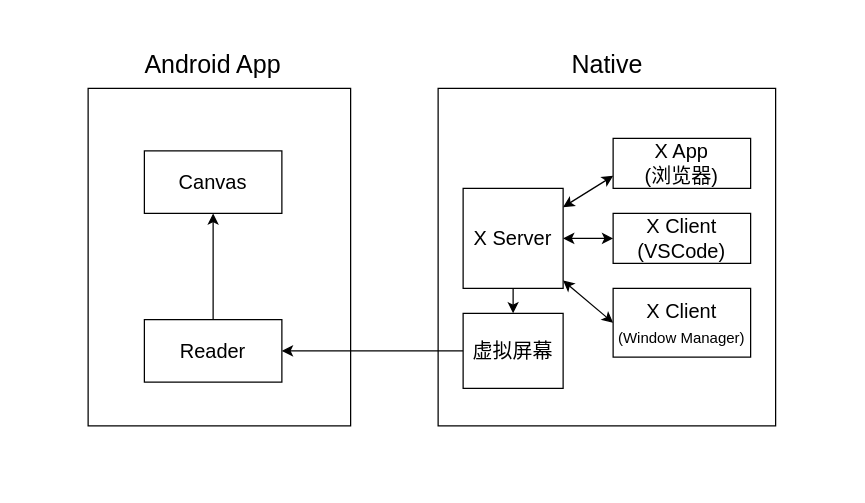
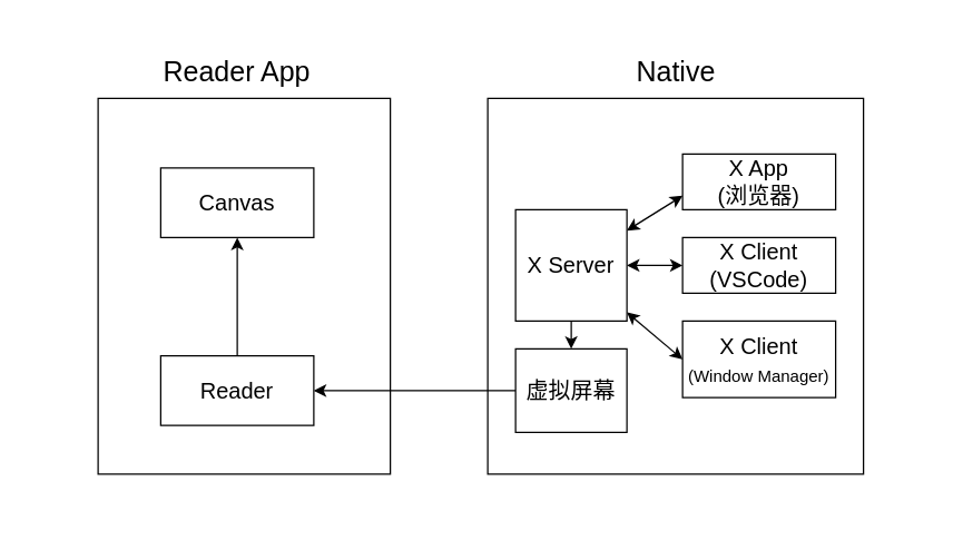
  <mxCell id="0" />
  <mxCell id="1" parent="0" />
  <mxCell id="2" value="" style="rounded=0;whiteSpace=wrap;html=1;fontSize=16;strokeColor=none;" vertex="1" parent="1"><mxGeometry x="20" y="20" width="650" height="360" as="geometry" /></mxCell>
  <mxCell id="3" value="" style="rounded=0;whiteSpace=wrap;html=1;" vertex="1" parent="1"><mxGeometry x="70" y="70" width="210" height="270" as="geometry" /></mxCell>
  <mxCell id="4" value="" style="rounded=0;whiteSpace=wrap;html=1;" vertex="1" parent="1"><mxGeometry x="350" y="70" width="270" height="270" as="geometry" /></mxCell>
- <mxCell id="5" value="Android App" style="text;html=1;strokeColor=none;fillColor=none;align=center;verticalAlign=middle;whiteSpace=wrap;rounded=0;fontSize=20;" vertex="1" parent="1"><mxGeometry x="100" y="40" width="140" height="20" as="geometry" /></mxCell>
+ <mxCell id="5" value="Reader App" style="text;html=1;strokeColor=none;fillColor=none;align=center;verticalAlign=middle;whiteSpace=wrap;rounded=0;fontSize=20;" vertex="1" parent="1"><mxGeometry x="100" y="40" width="140" height="20" as="geometry" /></mxCell>
  <mxCell id="6" value="Native" style="text;html=1;align=center;verticalAlign=middle;resizable=0;points=[];autosize=1;fontSize=20;" vertex="1" parent="1"><mxGeometry x="450" y="35" width="70" height="30" as="geometry" /></mxCell>
  <mxCell id="7" value="Canvas" style="rounded=0;whiteSpace=wrap;html=1;fontSize=16;" vertex="1" parent="1"><mxGeometry x="115" y="120" width="110" height="50" as="geometry" /></mxCell>
  <mxCell id="8" value="X App&lt;br style=&quot;font-size: 16px;&quot;&gt;(浏览器)" style="rounded=0;whiteSpace=wrap;html=1;fontSize=16;" vertex="1" parent="1"><mxGeometry x="490" y="110" width="110" height="40" as="geometry" /></mxCell>
  <mxCell id="9" value="X Client&lt;br style=&quot;font-size: 16px;&quot;&gt;(VSCode)" style="rounded=0;whiteSpace=wrap;html=1;fontSize=16;" vertex="1" parent="1"><mxGeometry x="490" y="170" width="110" height="40" as="geometry" /></mxCell>
  <mxCell id="10" value="X Client&lt;br style=&quot;font-size: 16px&quot;&gt;&lt;font style=&quot;font-size: 12px&quot;&gt;(Window Manager)&lt;/font&gt;" style="rounded=0;whiteSpace=wrap;html=1;fontSize=16;" vertex="1" parent="1"><mxGeometry x="490" y="230" width="110" height="55" as="geometry" /></mxCell>
  <mxCell id="11" style="edgeStyle=orthogonalEdgeStyle;rounded=0;orthogonalLoop=1;jettySize=auto;html=1;entryX=0.5;entryY=1;entryDx=0;entryDy=0;startArrow=none;startFill=0;fontSize=16;" edge="1" parent="1" source="12" target="7"><mxGeometry relative="1" as="geometry" /></mxCell>
  <mxCell id="12" value="Reader" style="rounded=0;whiteSpace=wrap;html=1;fontSize=16;" vertex="1" parent="1"><mxGeometry x="115" y="255" width="110" height="50" as="geometry" /></mxCell>
  <mxCell id="13" style="edgeStyle=none;rounded=0;orthogonalLoop=1;jettySize=auto;html=1;entryX=0;entryY=0.75;entryDx=0;entryDy=0;startArrow=classic;startFill=1;fontSize=16;" edge="1" parent="1" source="17" target="8"><mxGeometry relative="1" as="geometry" /></mxCell>
  <mxCell id="14" style="edgeStyle=none;rounded=0;orthogonalLoop=1;jettySize=auto;html=1;entryX=0;entryY=0.5;entryDx=0;entryDy=0;startArrow=classic;startFill=1;fontSize=16;" edge="1" parent="1" source="17" target="9"><mxGeometry relative="1" as="geometry" /></mxCell>
  <mxCell id="15" style="edgeStyle=none;rounded=0;orthogonalLoop=1;jettySize=auto;html=1;entryX=0;entryY=0.5;entryDx=0;entryDy=0;startArrow=classic;startFill=1;fontSize=16;" edge="1" parent="1" source="17" target="10"><mxGeometry relative="1" as="geometry" /></mxCell>
  <mxCell id="16" style="edgeStyle=none;rounded=0;orthogonalLoop=1;jettySize=auto;html=1;startArrow=none;startFill=0;fontSize=16;" edge="1" parent="1" source="17" target="19"><mxGeometry relative="1" as="geometry" /></mxCell>
  <mxCell id="17" value="X Server" style="rounded=0;whiteSpace=wrap;html=1;fontSize=16;" vertex="1" parent="1"><mxGeometry x="370" y="150" width="80" height="80" as="geometry" /></mxCell>
  <mxCell id="18" style="edgeStyle=orthogonalEdgeStyle;rounded=0;orthogonalLoop=1;jettySize=auto;html=1;entryX=1;entryY=0.5;entryDx=0;entryDy=0;startArrow=none;startFill=0;fontSize=16;" edge="1" parent="1" source="19" target="12"><mxGeometry relative="1" as="geometry" /></mxCell>
  <mxCell id="19" value="虚拟屏幕" style="rounded=0;whiteSpace=wrap;html=1;fontSize=16;" vertex="1" parent="1"><mxGeometry x="370" y="250" width="80" height="60" as="geometry" /></mxCell>
